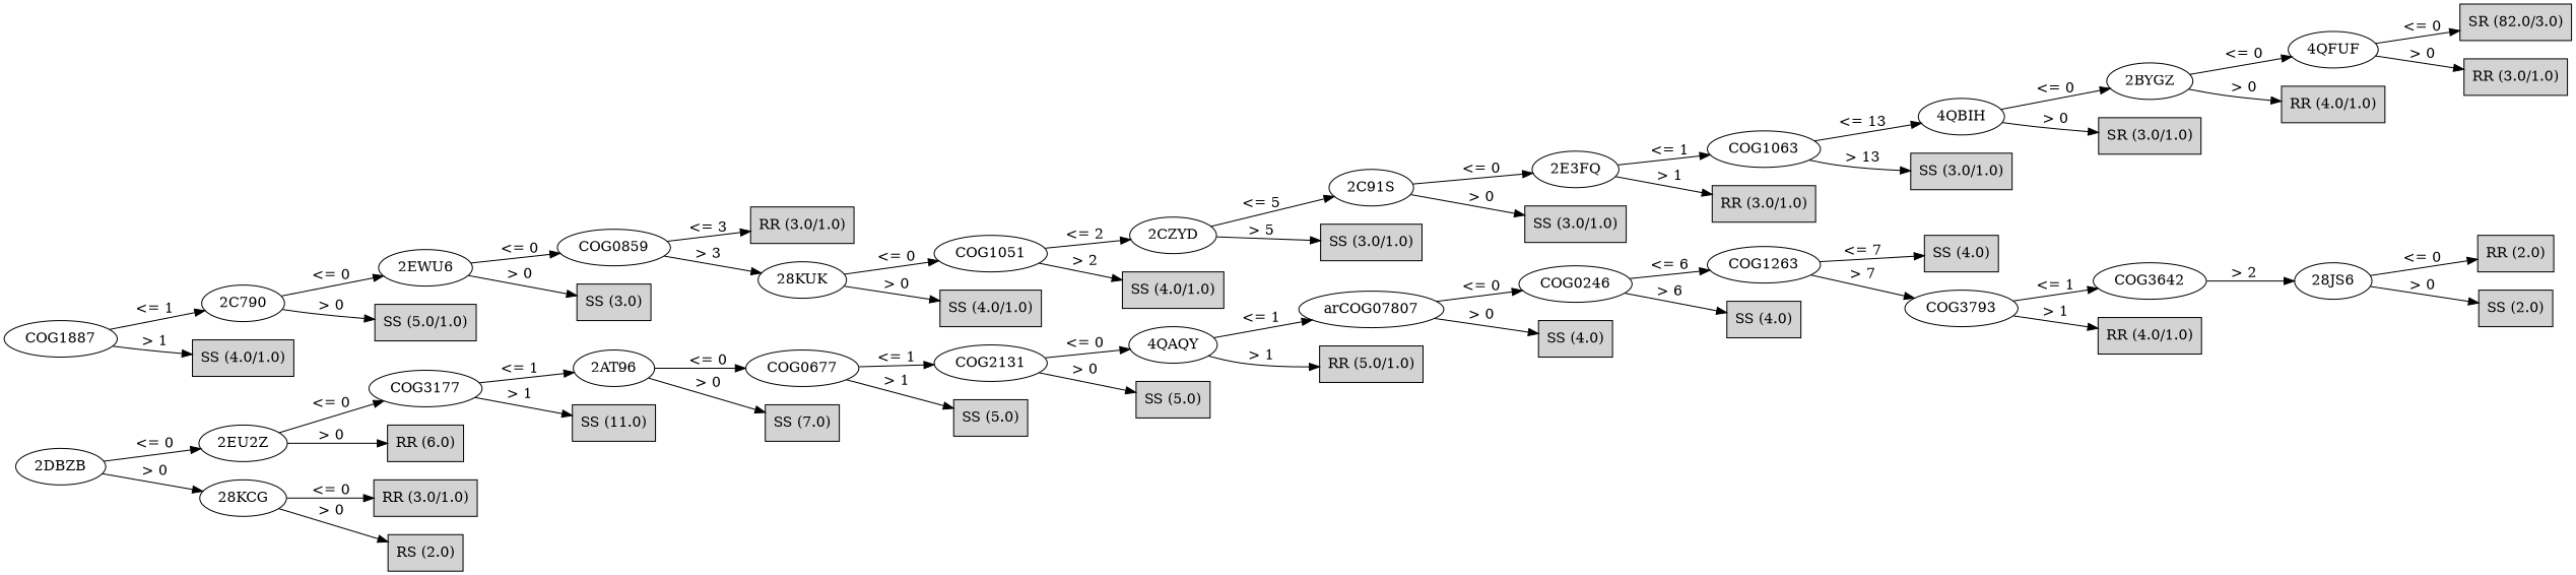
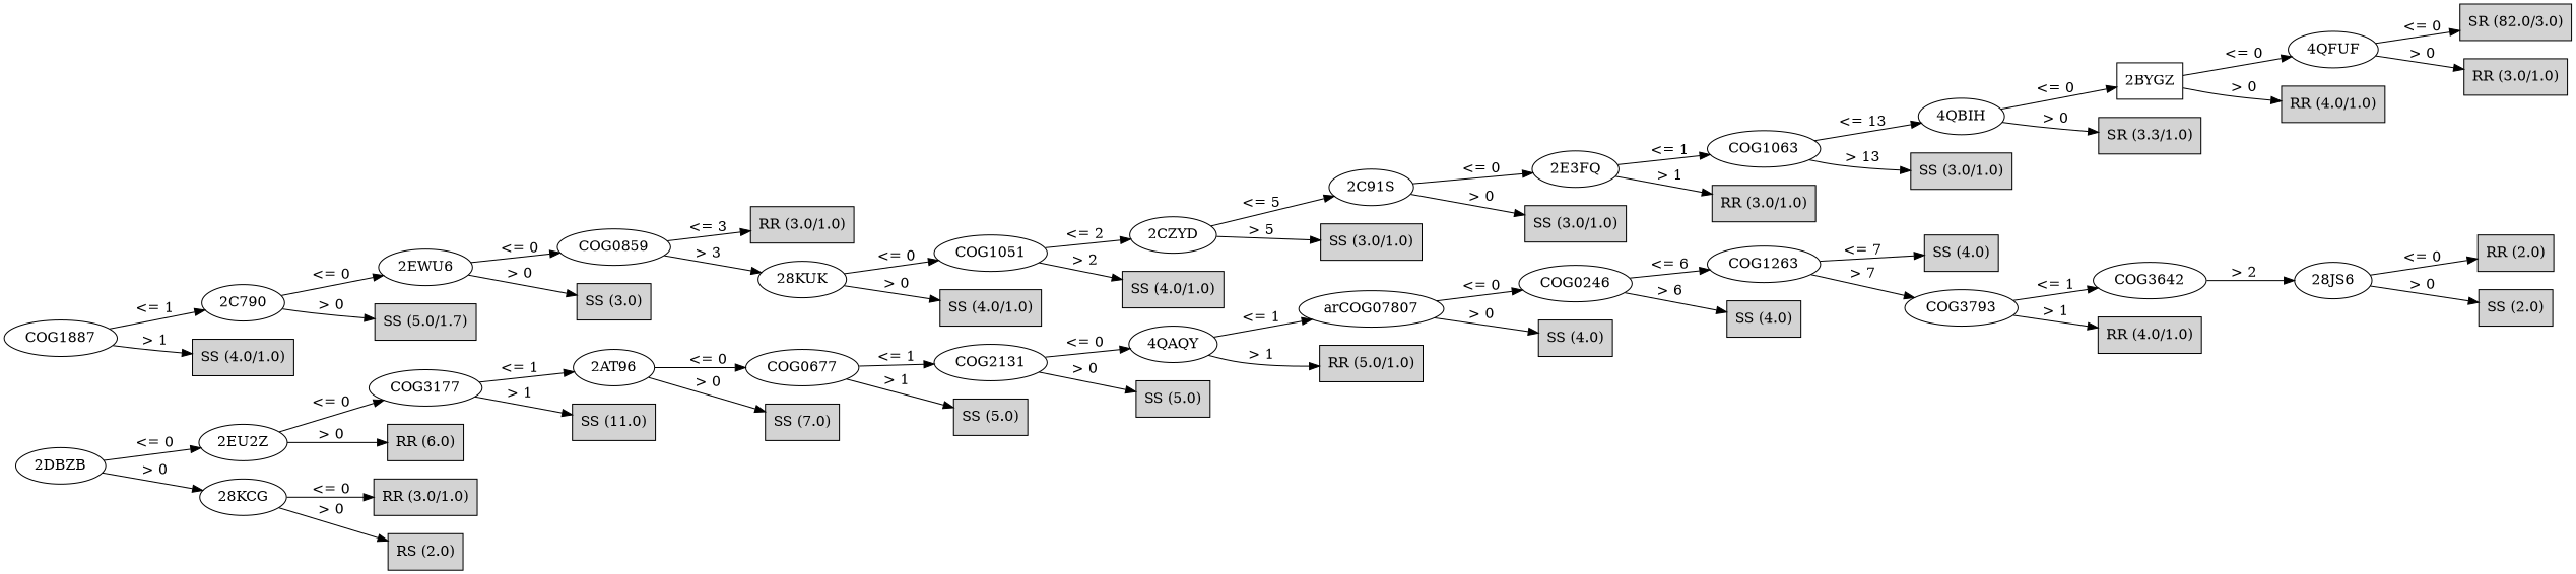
  digraph {
    rankdir=LR
    node [shape=box style=filled]
    n1 [label="2DBZB" shape="" style=""]
    n2 [label="2EU2Z" shape="" style=""]
    n3 [label="28KCG" shape="" style=""]
    n4 [label=COG3177 shape="" style=""]
    n5 [label="RR (6.0)"]
    n6 [label="RR (3.0/1.0)"]
    n7 [label="RS (2.0)"]
    n8 [label="2AT96" shape="" style=""]
    n9 [label="SS (11.0)"]
    n10 [label=COG0677 shape="" style=""]
    n11 [label="SS (7.0)"]
    n12 [label=COG2131 shape="" style=""]
    n13 [label="SS (5.0)"]
    n14 [label="4QAQY" shape="" style=""]
    n15 [label="SS (5.0)"]
    n16 [label=arCOG07807 shape="" style=""]
    n17 [label="RR (5.0/1.0)"]
    n18 [label=COG0246 shape="" style=""]
    n19 [label="SS (4.0)"]
    n20 [label=COG1263 shape="" style=""]
    n21 [label="SS (4.0)"]
    n22 [label="SS (4.0)"]
    n23 [label=COG3793 shape="" style=""]
    n24 [label=COG3642 shape="" style=""]
    n25 [label="RR (4.0/1.0)"]
    n26 [label="28JS6" shape="" style=""]
    n27 [label=COG1887 shape="" style=""]
    n28 [label="2C790" shape="" style=""]
    n29 [label="SS (4.0/1.0)"]
    n30 [label="RR (2.0)"]
    n31 [label="SS (2.0)"]
    n32 [label="2EWU6" shape="" style=""]
-   n33 [label="SS (5.0/1.0)"]
+   n33 [label="SS (5.0/1.7)"]
    n34 [label=COG0859 shape="" style=""]
    n35 [label="SS (3.0)"]
    n36 [label="RR (3.0/1.0)"]
    n37 [label="28KUK" shape="" style=""]
    n38 [label=COG1051 shape="" style=""]
    n39 [label="SS (4.0/1.0)"]
    n40 [label="2CZYD" shape="" style=""]
    n41 [label="SS (4.0/1.0)"]
    n42 [label="2C91S" shape="" style=""]
    n43 [label="SS (3.0/1.0)"]
    n44 [label="2E3FQ" shape="" style=""]
    n45 [label="SS (3.0/1.0)"]
    n46 [label=COG1063 shape="" style=""]
    n47 [label="RR (3.0/1.0)"]
    n48 [label="4QBIH" shape="" style=""]
    n49 [label="SS (3.0/1.0)"]
-   n50 [label="2BYGZ" shape="" style=""]
-   n51 [label="SR (3.0/1.0)"]
+   n50 [label="2BYGZ" style=""]
+   n51 [label="SR (3.3/1.0)"]
    n52 [label="4QFUF" shape="" style=""]
    n53 [label="RR (4.0/1.0)"]
    n54 [label="SR (82.0/3.0)"]
    n55 [label="RR (3.0/1.0)"]
    n1 -> n2 [label="<= 0"]
    n1 -> n3 [label="> 0"]
    n2 -> n4 [label="<= 0"]
    n2 -> n5 [label="> 0"]
    n3 -> n6 [label="<= 0"]
    n3 -> n7 [label="> 0"]
    n4 -> n8 [label="<= 1"]
    n4 -> n9 [label="> 1"]
    n8 -> n10 [label="<= 0"]
    n8 -> n11 [label="> 0"]
    n10 -> n12 [label="<= 1"]
    n10 -> n13 [label="> 1"]
    n12 -> n14 [label="<= 0"]
    n12 -> n15 [label="> 0"]
    n14 -> n16 [label="<= 1"]
    n14 -> n17 [label="> 1"]
    n16 -> n18 [label="<= 0"]
    n16 -> n19 [label="> 0"]
    n18 -> n20 [label="<= 6"]
    n18 -> n21 [label="> 6"]
    n20 -> n22 [label="<= 7"]
    n20 -> n23 [label="> 7"]
    n23 -> n24 [label="<= 1"]
    n23 -> n25 [label="> 1"]
    n24 -> n26 [label="> 2"]
    n26 -> n30 [label="<= 0"]
    n26 -> n31 [label="> 0"]
    n27 -> n28 [label="<= 1"]
    n27 -> n29 [label="> 1"]
    n28 -> n32 [label="<= 0"]
    n28 -> n33 [label="> 0"]
    n32 -> n34 [label="<= 0"]
    n32 -> n35 [label="> 0"]
    n34 -> n36 [label="<= 3"]
    n34 -> n37 [label="> 3"]
    n37 -> n38 [label="<= 0"]
    n37 -> n39 [label="> 0"]
    n38 -> n40 [label="<= 2"]
    n38 -> n41 [label="> 2"]
    n40 -> n42 [label="<= 5"]
    n40 -> n43 [label="> 5"]
    n42 -> n44 [label="<= 0"]
    n42 -> n45 [label="> 0"]
    n44 -> n46 [label="<= 1"]
    n44 -> n47 [label="> 1"]
    n46 -> n48 [label="<= 13"]
    n46 -> n49 [label="> 13"]
    n48 -> n50 [label="<= 0"]
    n48 -> n51 [label="> 0"]
    n50 -> n52 [label="<= 0"]
    n50 -> n53 [label="> 0"]
    n52 -> n54 [label="<= 0"]
    n52 -> n55 [label="> 0"]
  }
